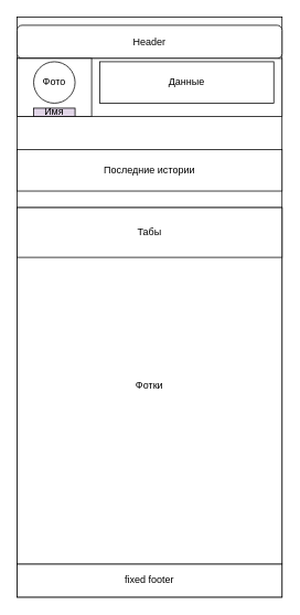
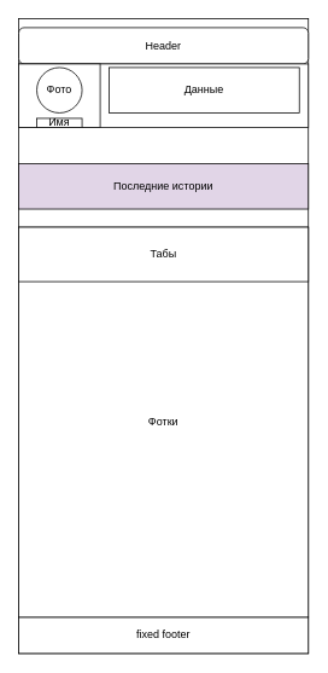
  <mxCell id="0" />
  <mxCell id="1" parent="0" />
  <mxCell id="2" value="" style="whiteSpace=wrap;html=1;" vertex="1" parent="1"><mxGeometry x="20" y="20" width="320" height="700" as="geometry" /></mxCell>
  <mxCell id="3" value="Header" style="rounded=1;whiteSpace=wrap;html=1;" vertex="1" parent="1"><mxGeometry x="20" y="30" width="320" height="40" as="geometry" /></mxCell>
  <mxCell id="4" value="fixed footer" style="rounded=0;whiteSpace=wrap;html=1;" vertex="1" parent="1"><mxGeometry x="20" y="680" width="320" height="40" as="geometry" /></mxCell>
  <mxCell id="5" value="" style="rounded=0;whiteSpace=wrap;html=1;" vertex="1" parent="1"><mxGeometry x="20" y="70" width="320" height="70" as="geometry" /></mxCell>
  <mxCell id="6" value="" style="whiteSpace=wrap;html=1;" vertex="1" parent="1"><mxGeometry x="20" y="70" width="90" height="70" as="geometry" /></mxCell>
  <mxCell id="7" value="Фото" style="ellipse;whiteSpace=wrap;html=1;aspect=fixed;" vertex="1" parent="1"><mxGeometry x="40" y="74" width="50" height="50" as="geometry" /></mxCell>
- <mxCell id="8" value="Имя" style="rounded=0;whiteSpace=wrap;html=1;fillColor=#e1d5e7;" vertex="1" parent="1"><mxGeometry x="40" y="130" width="50" height="10" as="geometry" /></mxCell>
+ <mxCell id="8" value="Имя" style="rounded=0;whiteSpace=wrap;html=1;" vertex="1" parent="1"><mxGeometry x="40" y="130" width="50" height="10" as="geometry" /></mxCell>
  <mxCell id="9" value="Данные" style="rounded=0;whiteSpace=wrap;html=1;" vertex="1" parent="1"><mxGeometry x="120" y="74" width="210" height="50" as="geometry" /></mxCell>
- <mxCell id="10" value="Последние истории" style="rounded=0;whiteSpace=wrap;html=1;" vertex="1" parent="1"><mxGeometry x="20" y="180" width="320" height="50" as="geometry" /></mxCell>
+ <mxCell id="10" value="Последние истории" style="rounded=0;whiteSpace=wrap;html=1;fillColor=#e1d5e7;" vertex="1" parent="1"><mxGeometry x="20" y="180" width="320" height="50" as="geometry" /></mxCell>
  <mxCell id="11" value="Фотки" style="whiteSpace=wrap;html=1;" vertex="1" parent="1"><mxGeometry x="20" y="250" width="320" height="430" as="geometry" /></mxCell>
  <mxCell id="12" value="Табы" style="rounded=0;whiteSpace=wrap;html=1;" vertex="1" parent="1"><mxGeometry x="20" y="250" width="320" height="60" as="geometry" /></mxCell>
